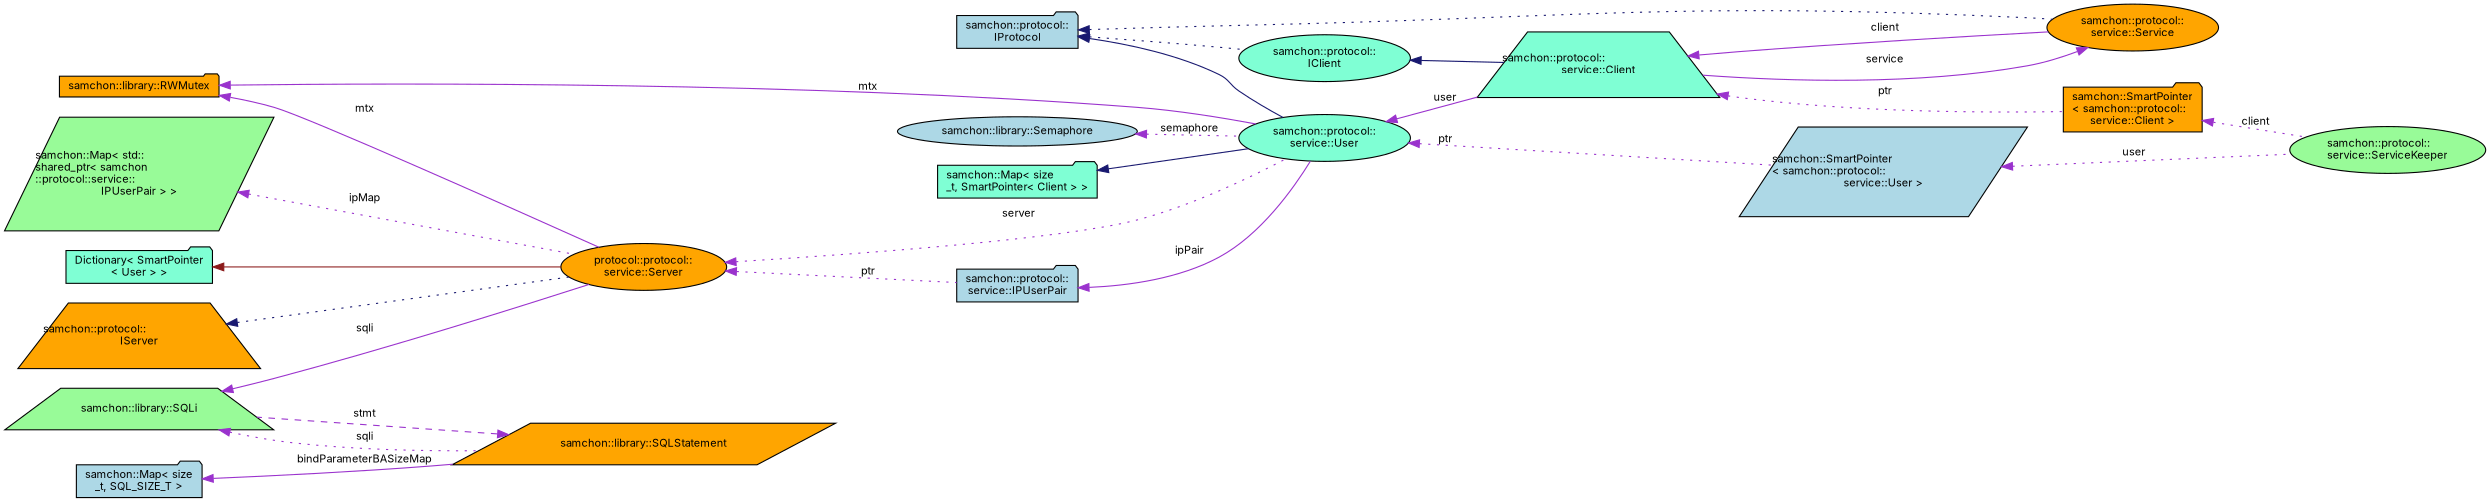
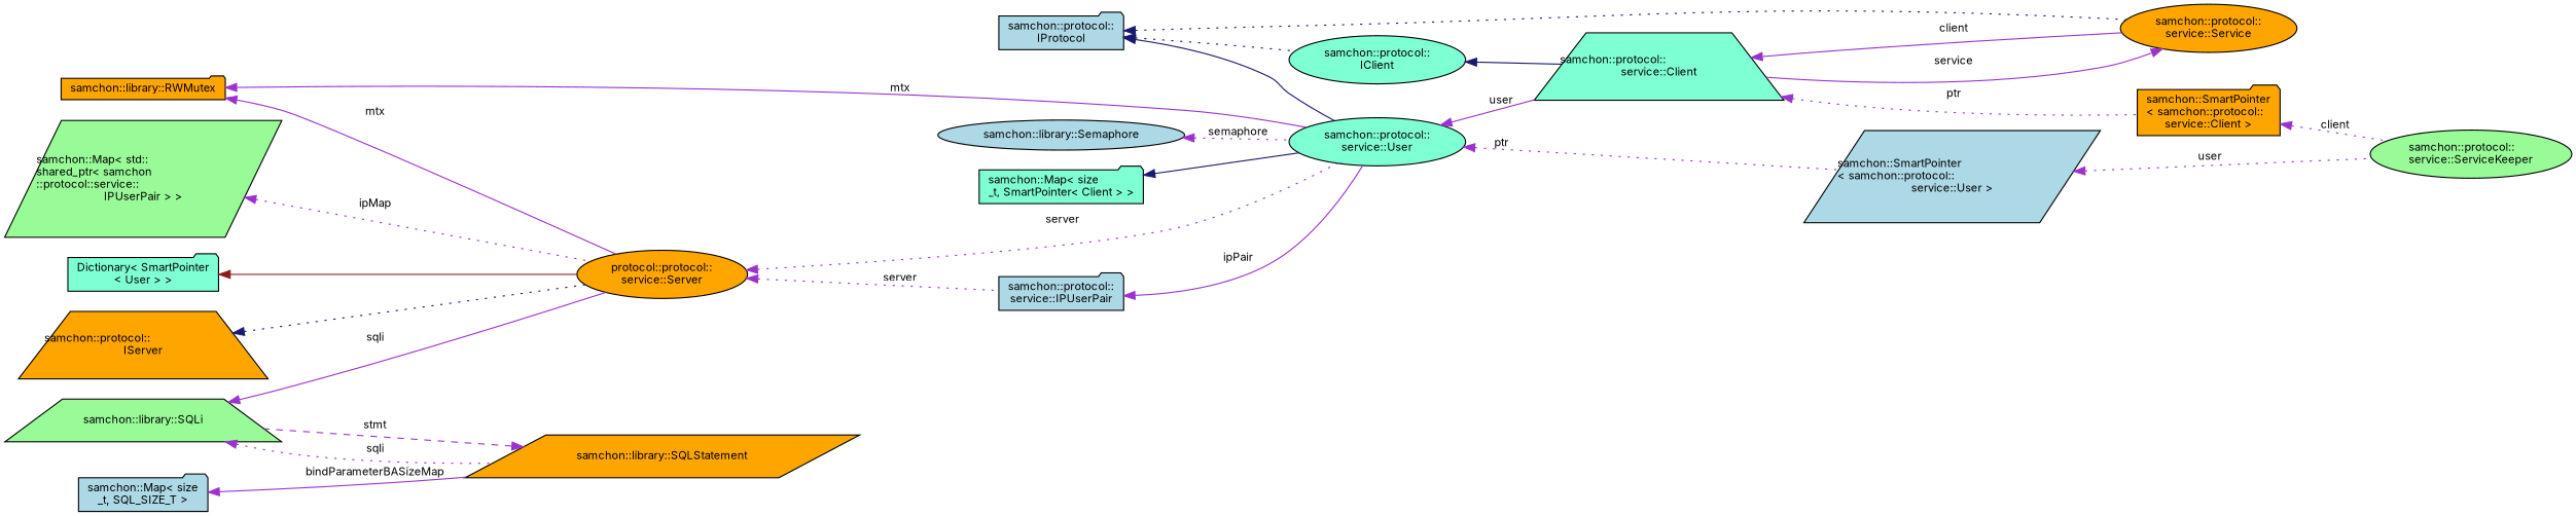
  digraph {
    fontname=Inter
    rankdir=LR
    node [color=black fillcolor=orange fontname=Inter fontsize=10 shape=folder style=filled]
    edge [color=darkorchid3 dir=back fontname=Inter fontsize=10 labelfontname=Helvetica labelfontsize=10 style=dotted]
    n1 [fillcolor=palegreen fontcolor=black height=0.2 label="samchon::protocol::\lservice::ServiceKeeper" shape=ellipse width=0.4]
    n2 [height=0.2 label="samchon::SmartPointer\l\< samchon::protocol::\lservice::Client \>" width=0.4]
    n3 [fillcolor=aquamarine height=0.2 label="samchon::protocol::\lservice::Client" shape=trapezium width=0.4]
    n4 [height=0.2 label="samchon::protocol::\lservice::Service" shape=ellipse width=0.4]
    n5 [fillcolor=aquamarine height=0.2 label="samchon::protocol::\lIClient" shape=ellipse width=0.4]
    n6 [fillcolor=lightblue height=0.2 label="samchon::protocol::\lIProtocol" width=0.4]
    n7 [fillcolor=aquamarine height=0.2 label="samchon::protocol::\lservice::User" shape=ellipse width=0.4]
    n8 [fillcolor=lightblue height=0.2 label="samchon::SmartPointer\l\< samchon::protocol::\lservice::User \>" shape=parallelogram width=0.4]
    n9 [fillcolor=aquamarine height=0.2 label="samchon::Map\< size\l_t, SmartPointer\< Client \> \>" width=0.4]
    n10 [height=0.2 label="protocol::protocol::\lservice::Server" shape=ellipse width=0.4]
    n11 [fillcolor=lightblue height=0.2 label="samchon::protocol::\lservice::IPUserPair" width=0.4]
    n12 [fillcolor=aquamarine height=0.2 label="Dictionary\< SmartPointer\l\< User \> \>" width=0.4]
    n13 [height=0.2 label="samchon::protocol::\lIServer" shape=trapezium width=0.4]
    n14 [height=0.2 label="samchon::library::RWMutex" width=0.4]
    n15 [fillcolor=palegreen height=0.2 label="samchon::Map\< std::\lshared_ptr\< samchon\l::protocol::service::\lIPUserPair \> \>" shape=parallelogram width=0.4]
    n16 [fillcolor=palegreen height=0.2 label="samchon::library::SQLi" shape=trapezium width=0.4]
    n17 [height=0.2 label="samchon::library::SQLStatement" shape=parallelogram width=0.4]
    n18 [fillcolor=lightblue height=0.2 label="samchon::Map\< size\l_t, SQL_SIZE_T \>" width=0.4]
    n19 [fillcolor=lightblue height=0.2 label="samchon::library::Semaphore" shape=ellipse width=0.4]
    n2 -> n1 [label=" client"]
    n3 -> n2 [label=" ptr"]
    n3 -> n4 [label=" client" style=solid]
    n4 -> n3 [label=" service" style=solid]
    n5 -> n3 [color=midnightblue style=solid]
    n6 -> n4 [color=midnightblue]
    n6 -> n5 [color=midnightblue]
    n6 -> n7 [color=midnightblue style=solid]
    n7 -> n3 [label=" user" style=solid]
    n7 -> n8 [label=" ptr"]
    n8 -> n1 [label=" user"]
    n9 -> n7 [color=midnightblue style=solid]
    n10 -> n7 [label=" server"]
-   n10 -> n11 [label=" ptr"]
+   n10 -> n11 [label=" server"]
    n11 -> n7 [label=" ipPair" style=solid]
    n12 -> n10 [color=firebrick4 style=solid]
    n13 -> n10 [color=midnightblue]
    n14 -> n7 [label=" mtx" style=solid]
    n14 -> n10 [label=" mtx" style=solid]
    n15 -> n10 [label=" ipMap"]
    n16 -> n10 [label=" sqli" style=solid]
    n16 -> n17 [label=" sqli"]
    n17 -> n16 [label=" stmt" style=dashed]
    n18 -> n17 [label=" bindParameterBASizeMap" style=solid]
    n19 -> n7 [label=" semaphore"]
  }
